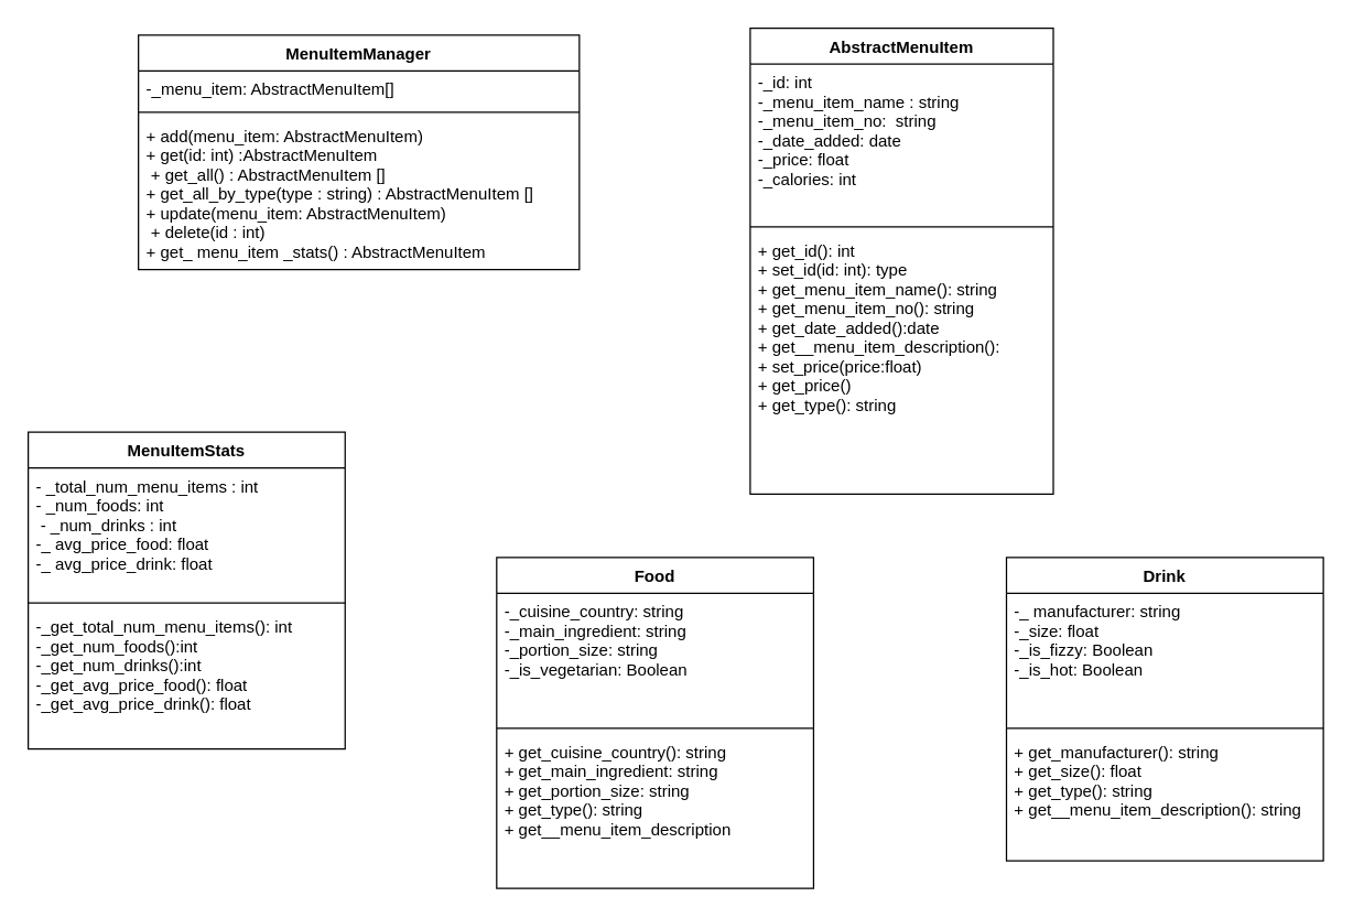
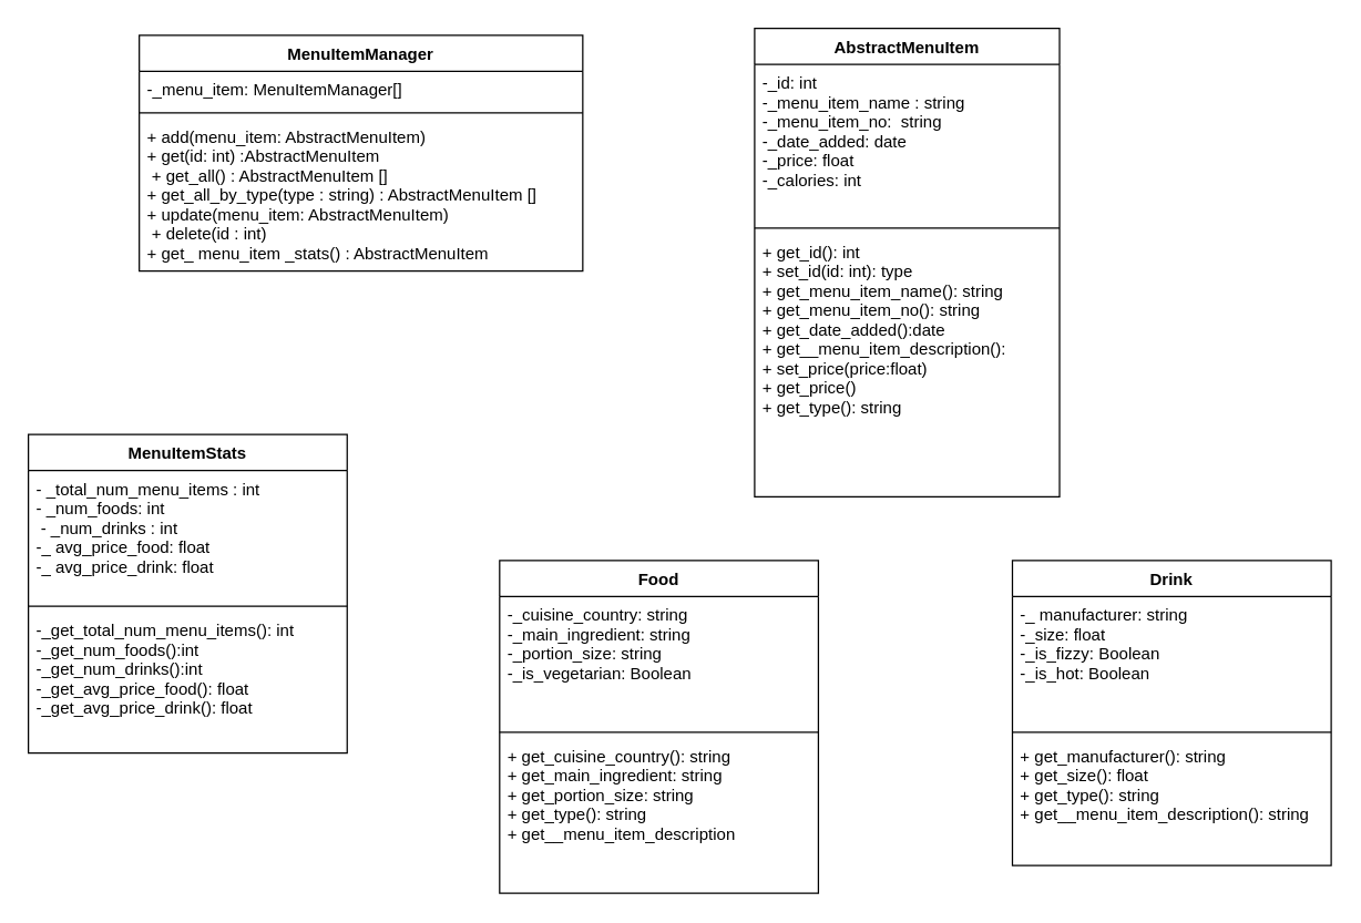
  <mxCell id="0" />
  <mxCell id="1" parent="0" />
  <mxCell id="2" value="MenuItemStats" style="swimlane;fontStyle=1;align=center;verticalAlign=top;childLayout=stackLayout;horizontal=1;startSize=26;horizontalStack=0;resizeParent=1;resizeParentMax=0;resizeLast=0;collapsible=1;marginBottom=0;" vertex="1" parent="1"><mxGeometry x="20" y="313" width="230" height="230" as="geometry" /></mxCell>
  <mxCell id="3" value="- _total_num_menu_items : int&#10;- _num_foods: int &#10; - _num_drinks : int&#10;-_ avg_price_food: float&#10;-_ avg_price_drink: float&#10;&#10;" style="text;strokeColor=none;fillColor=none;align=left;verticalAlign=top;spacingLeft=4;spacingRight=4;overflow=hidden;rotatable=0;points=[[0,0.5],[1,0.5]];portConstraint=eastwest;" vertex="1" parent="2"><mxGeometry y="26" width="230" height="94" as="geometry" /></mxCell>
  <mxCell id="4" value="" style="line;strokeWidth=1;fillColor=none;align=left;verticalAlign=middle;spacingTop=-1;spacingLeft=3;spacingRight=3;rotatable=0;labelPosition=right;points=[];portConstraint=eastwest;" vertex="1" parent="2"><mxGeometry y="120" width="230" height="8" as="geometry" /></mxCell>
  <mxCell id="5" value="-_get_total_num_menu_items(): int&#10;-_get_num_foods():int&#10;-_get_num_drinks():int&#10;-_get_avg_price_food(): float&#10;-_get_avg_price_drink(): float" style="text;strokeColor=none;fillColor=none;align=left;verticalAlign=top;spacingLeft=4;spacingRight=4;overflow=hidden;rotatable=0;points=[[0,0.5],[1,0.5]];portConstraint=eastwest;" vertex="1" parent="2"><mxGeometry y="128" width="230" height="102" as="geometry" /></mxCell>
  <mxCell id="6" value="Food" style="swimlane;fontStyle=1;align=center;verticalAlign=top;childLayout=stackLayout;horizontal=1;startSize=26;horizontalStack=0;resizeParent=1;resizeParentMax=0;resizeLast=0;collapsible=1;marginBottom=0;" vertex="1" parent="1"><mxGeometry x="360" y="404" width="230" height="240" as="geometry" /></mxCell>
  <mxCell id="7" value="-_cuisine_country: string&#10;-_main_ingredient: string&#10;-_portion_size: string&#10;-_is_vegetarian: Boolean" style="text;strokeColor=none;fillColor=none;align=left;verticalAlign=top;spacingLeft=4;spacingRight=4;overflow=hidden;rotatable=0;points=[[0,0.5],[1,0.5]];portConstraint=eastwest;" vertex="1" parent="6"><mxGeometry y="26" width="230" height="94" as="geometry" /></mxCell>
  <mxCell id="8" value="" style="line;strokeWidth=1;fillColor=none;align=left;verticalAlign=middle;spacingTop=-1;spacingLeft=3;spacingRight=3;rotatable=0;labelPosition=right;points=[];portConstraint=eastwest;" vertex="1" parent="6"><mxGeometry y="120" width="230" height="8" as="geometry" /></mxCell>
  <mxCell id="9" value="+ get_cuisine_country(): string&#10;+ get_main_ingredient: string&#10;+ get_portion_size: string&#10;+ get_type(): string&#10;+ get__menu_item_description" style="text;strokeColor=none;fillColor=none;align=left;verticalAlign=top;spacingLeft=4;spacingRight=4;overflow=hidden;rotatable=0;points=[[0,0.5],[1,0.5]];portConstraint=eastwest;" vertex="1" parent="6"><mxGeometry y="128" width="230" height="112" as="geometry" /></mxCell>
  <mxCell id="10" value="Drink" style="swimlane;fontStyle=1;align=center;verticalAlign=top;childLayout=stackLayout;horizontal=1;startSize=26;horizontalStack=0;resizeParent=1;resizeParentMax=0;resizeLast=0;collapsible=1;marginBottom=0;" vertex="1" parent="1"><mxGeometry x="730" y="404" width="230" height="220" as="geometry" /></mxCell>
  <mxCell id="11" value="-_ manufacturer: string&#10;-_size: float&#10;-_is_fizzy: Boolean&#10;-_is_hot: Boolean&#10;" style="text;strokeColor=none;fillColor=none;align=left;verticalAlign=top;spacingLeft=4;spacingRight=4;overflow=hidden;rotatable=0;points=[[0,0.5],[1,0.5]];portConstraint=eastwest;" vertex="1" parent="10"><mxGeometry y="26" width="230" height="94" as="geometry" /></mxCell>
  <mxCell id="12" value="" style="line;strokeWidth=1;fillColor=none;align=left;verticalAlign=middle;spacingTop=-1;spacingLeft=3;spacingRight=3;rotatable=0;labelPosition=right;points=[];portConstraint=eastwest;" vertex="1" parent="10"><mxGeometry y="120" width="230" height="8" as="geometry" /></mxCell>
  <mxCell id="13" value="+ get_manufacturer(): string&#10;+ get_size(): float&#10;+ get_type(): string&#10;+ get__menu_item_description(): string" style="text;strokeColor=none;fillColor=none;align=left;verticalAlign=top;spacingLeft=4;spacingRight=4;overflow=hidden;rotatable=0;points=[[0,0.5],[1,0.5]];portConstraint=eastwest;" vertex="1" parent="10"><mxGeometry y="128" width="230" height="92" as="geometry" /></mxCell>
  <mxCell id="14" value="MenuItemManager" style="swimlane;fontStyle=1;align=center;verticalAlign=top;childLayout=stackLayout;horizontal=1;startSize=26;horizontalStack=0;resizeParent=1;resizeParentMax=0;resizeLast=0;collapsible=1;marginBottom=0;" vertex="1" parent="1"><mxGeometry x="100" y="25" width="320" height="170" as="geometry" /></mxCell>
- <mxCell id="15" value="-_menu_item: AbstractMenuItem[]" style="text;strokeColor=none;fillColor=none;align=left;verticalAlign=top;spacingLeft=4;spacingRight=4;overflow=hidden;rotatable=0;points=[[0,0.5],[1,0.5]];portConstraint=eastwest;" vertex="1" parent="14"><mxGeometry y="26" width="320" height="26" as="geometry" /></mxCell>
+ <mxCell id="15" value="-_menu_item: MenuItemManager[]" style="text;strokeColor=none;fillColor=none;align=left;verticalAlign=top;spacingLeft=4;spacingRight=4;overflow=hidden;rotatable=0;points=[[0,0.5],[1,0.5]];portConstraint=eastwest;" vertex="1" parent="14"><mxGeometry y="26" width="320" height="26" as="geometry" /></mxCell>
  <mxCell id="16" value="" style="line;strokeWidth=1;fillColor=none;align=left;verticalAlign=middle;spacingTop=-1;spacingLeft=3;spacingRight=3;rotatable=0;labelPosition=right;points=[];portConstraint=eastwest;" vertex="1" parent="14"><mxGeometry y="52" width="320" height="8" as="geometry" /></mxCell>
  <mxCell id="17" value="+ add(menu_item: AbstractMenuItem)&#10;+ get(id: int) :AbstractMenuItem&#10; + get_all() : AbstractMenuItem []&#10;+ get_all_by_type(type : string) : AbstractMenuItem []&#10;+ update(menu_item: AbstractMenuItem)&#10; + delete(id : int) &#10;+ get_ menu_item _stats() : AbstractMenuItem&#10;  &#10;&#10;" style="text;strokeColor=none;fillColor=none;align=left;verticalAlign=top;spacingLeft=4;spacingRight=4;overflow=hidden;rotatable=0;points=[[0,0.5],[1,0.5]];portConstraint=eastwest;" vertex="1" parent="14"><mxGeometry y="60" width="320" height="110" as="geometry" /></mxCell>
  <mxCell id="18" value="AbstractMenuItem" style="swimlane;fontStyle=1;align=center;verticalAlign=top;childLayout=stackLayout;horizontal=1;startSize=26;horizontalStack=0;resizeParent=1;resizeParentMax=0;resizeLast=0;collapsible=1;marginBottom=0;" vertex="1" parent="1"><mxGeometry x="544" y="20" width="220" height="338" as="geometry" /></mxCell>
  <mxCell id="19" value="-_id: int&#10;-_menu_item_name : string&#10;-_menu_item_no:  string&#10;-_date_added: date&#10;-_price: float&#10;-_calories: int&#10;&#10;" style="text;strokeColor=none;fillColor=none;align=left;verticalAlign=top;spacingLeft=4;spacingRight=4;overflow=hidden;rotatable=0;points=[[0,0.5],[1,0.5]];portConstraint=eastwest;" vertex="1" parent="18"><mxGeometry y="26" width="220" height="114" as="geometry" /></mxCell>
  <mxCell id="20" value="" style="line;strokeWidth=1;fillColor=none;align=left;verticalAlign=middle;spacingTop=-1;spacingLeft=3;spacingRight=3;rotatable=0;labelPosition=right;points=[];portConstraint=eastwest;" vertex="1" parent="18"><mxGeometry y="140" width="220" height="8" as="geometry" /></mxCell>
  <mxCell id="21" value="+ get_id(): int&#10;+ set_id(id: int): type&#10;+ get_menu_item_name(): string&#10;+ get_menu_item_no(): string&#10;+ get_date_added():date&#10;+ get__menu_item_description(): &#10;+ set_price(price:float)&#10;+ get_price()&#10;+ get_type(): string&#10;" style="text;strokeColor=none;fillColor=none;align=left;verticalAlign=top;spacingLeft=4;spacingRight=4;overflow=hidden;rotatable=0;points=[[0,0.5],[1,0.5]];portConstraint=eastwest;" vertex="1" parent="18"><mxGeometry y="148" width="220" height="190" as="geometry" /></mxCell>
